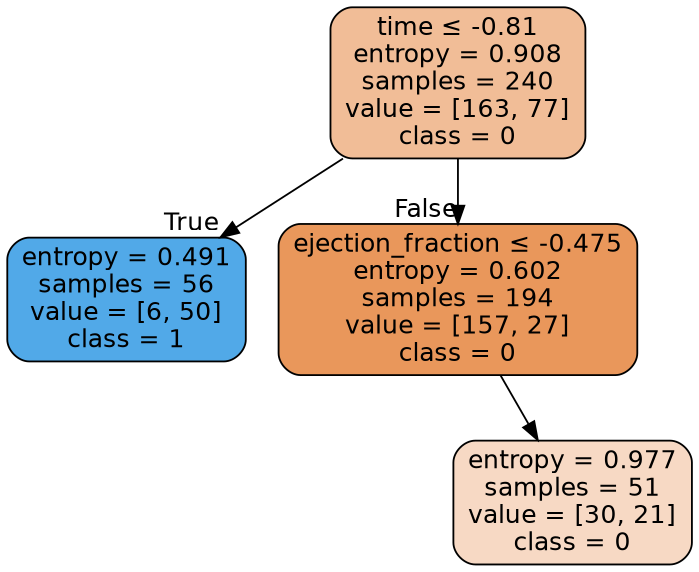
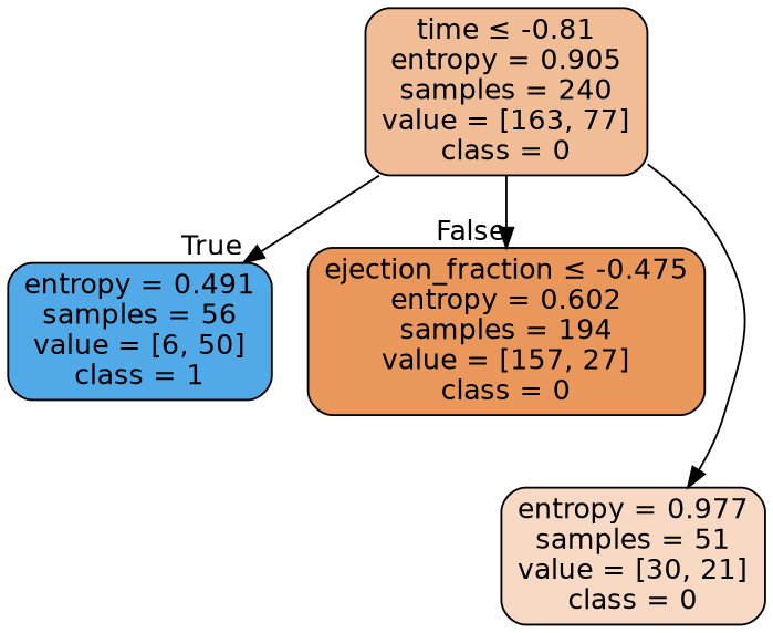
  digraph {
    node [color=black fontname=helvetica shape=box style="filled, rounded"]
    edge [fontname=helvetica labeldistance=2.5]
-   n1 [fillcolor="#f1bd97" label=<time &le; -0.81<br/>entropy = 0.908<br/>samples = 240<br/>value = [163, 77]<br/>class = 0>]
+   n1 [fillcolor="#f1bd97" label=<time &le; -0.81<br/>entropy = 0.905<br/>samples = 240<br/>value = [163, 77]<br/>class = 0>]
    n2 [fillcolor="#51a9e8" label=<entropy = 0.491<br/>samples = 56<br/>value = [6, 50]<br/>class = 1>]
    n3 [fillcolor="#e9975b" label=<ejection_fraction &le; -0.475<br/>entropy = 0.602<br/>samples = 194<br/>value = [157, 27]<br/>class = 0>]
    n4 [fillcolor="#f7d9c4" label=<entropy = 0.977<br/>samples = 51<br/>value = [30, 21]<br/>class = 0>]
    n1 -> n2 [headlabel=True labelangle=45]
    n1 -> n3 [headlabel=False labelangle=-45]
-   n3 -> n4 [labeldistance=""]
+   n1 -> n4 [labeldistance=""]
  }
